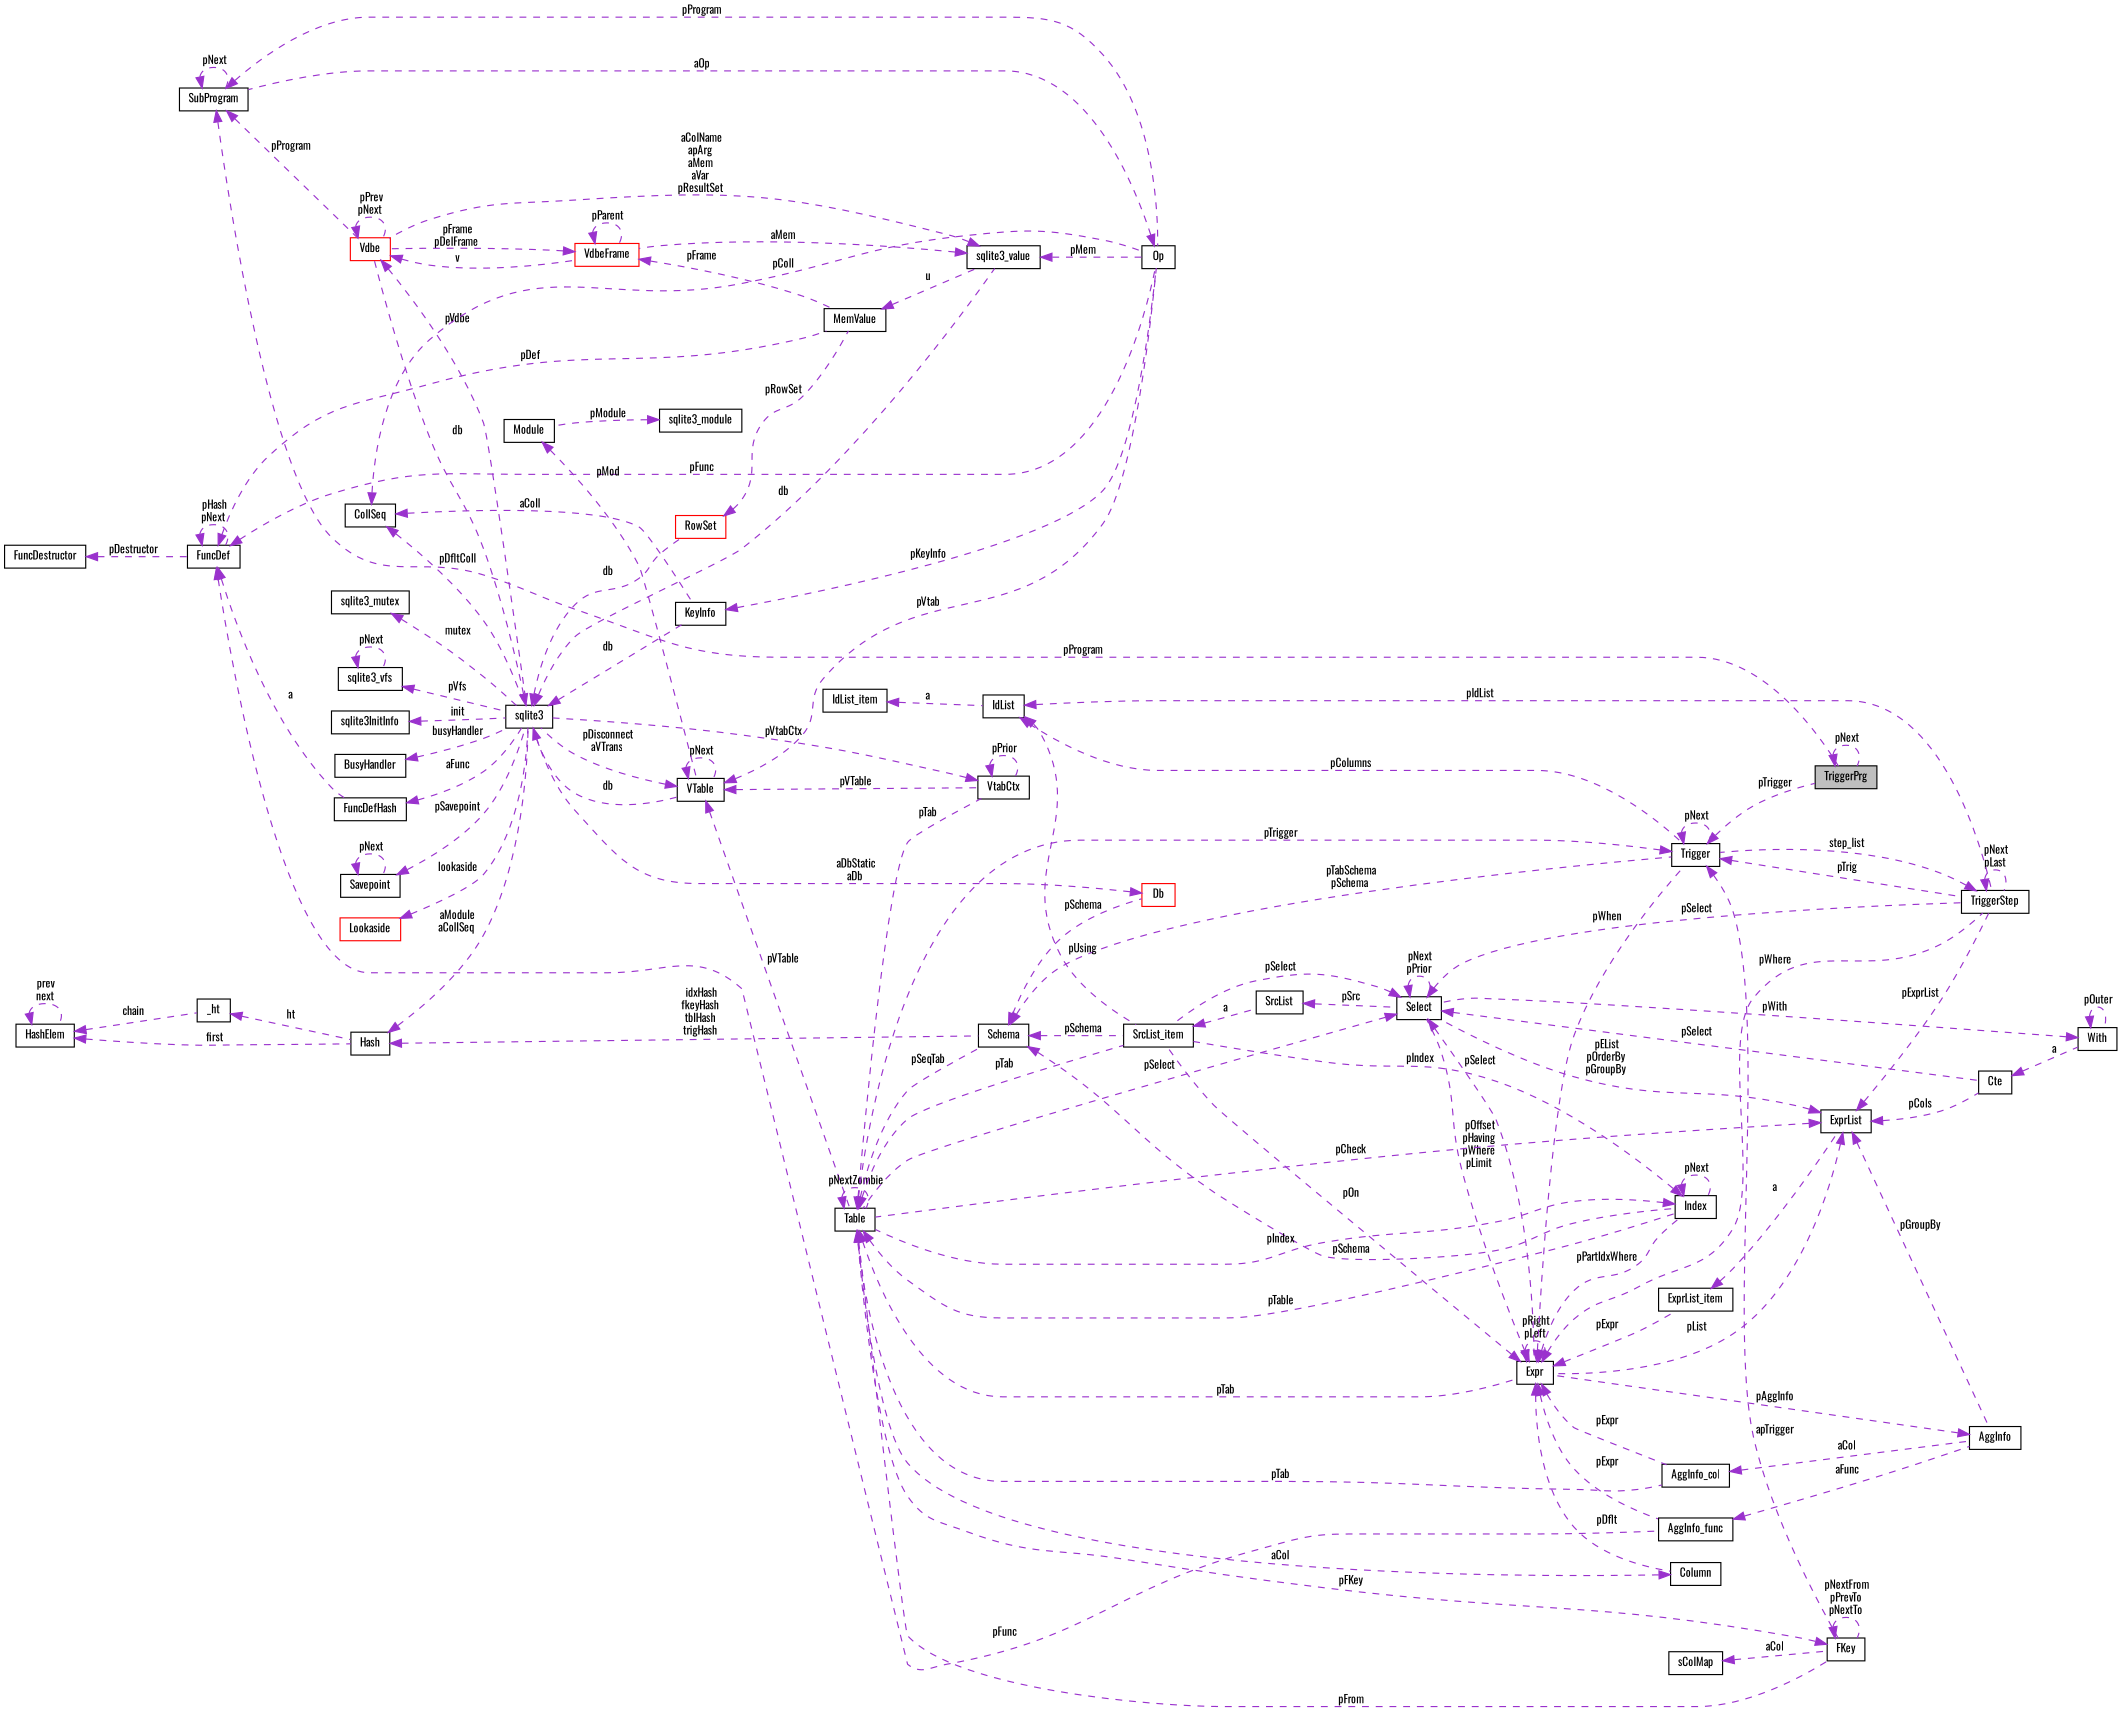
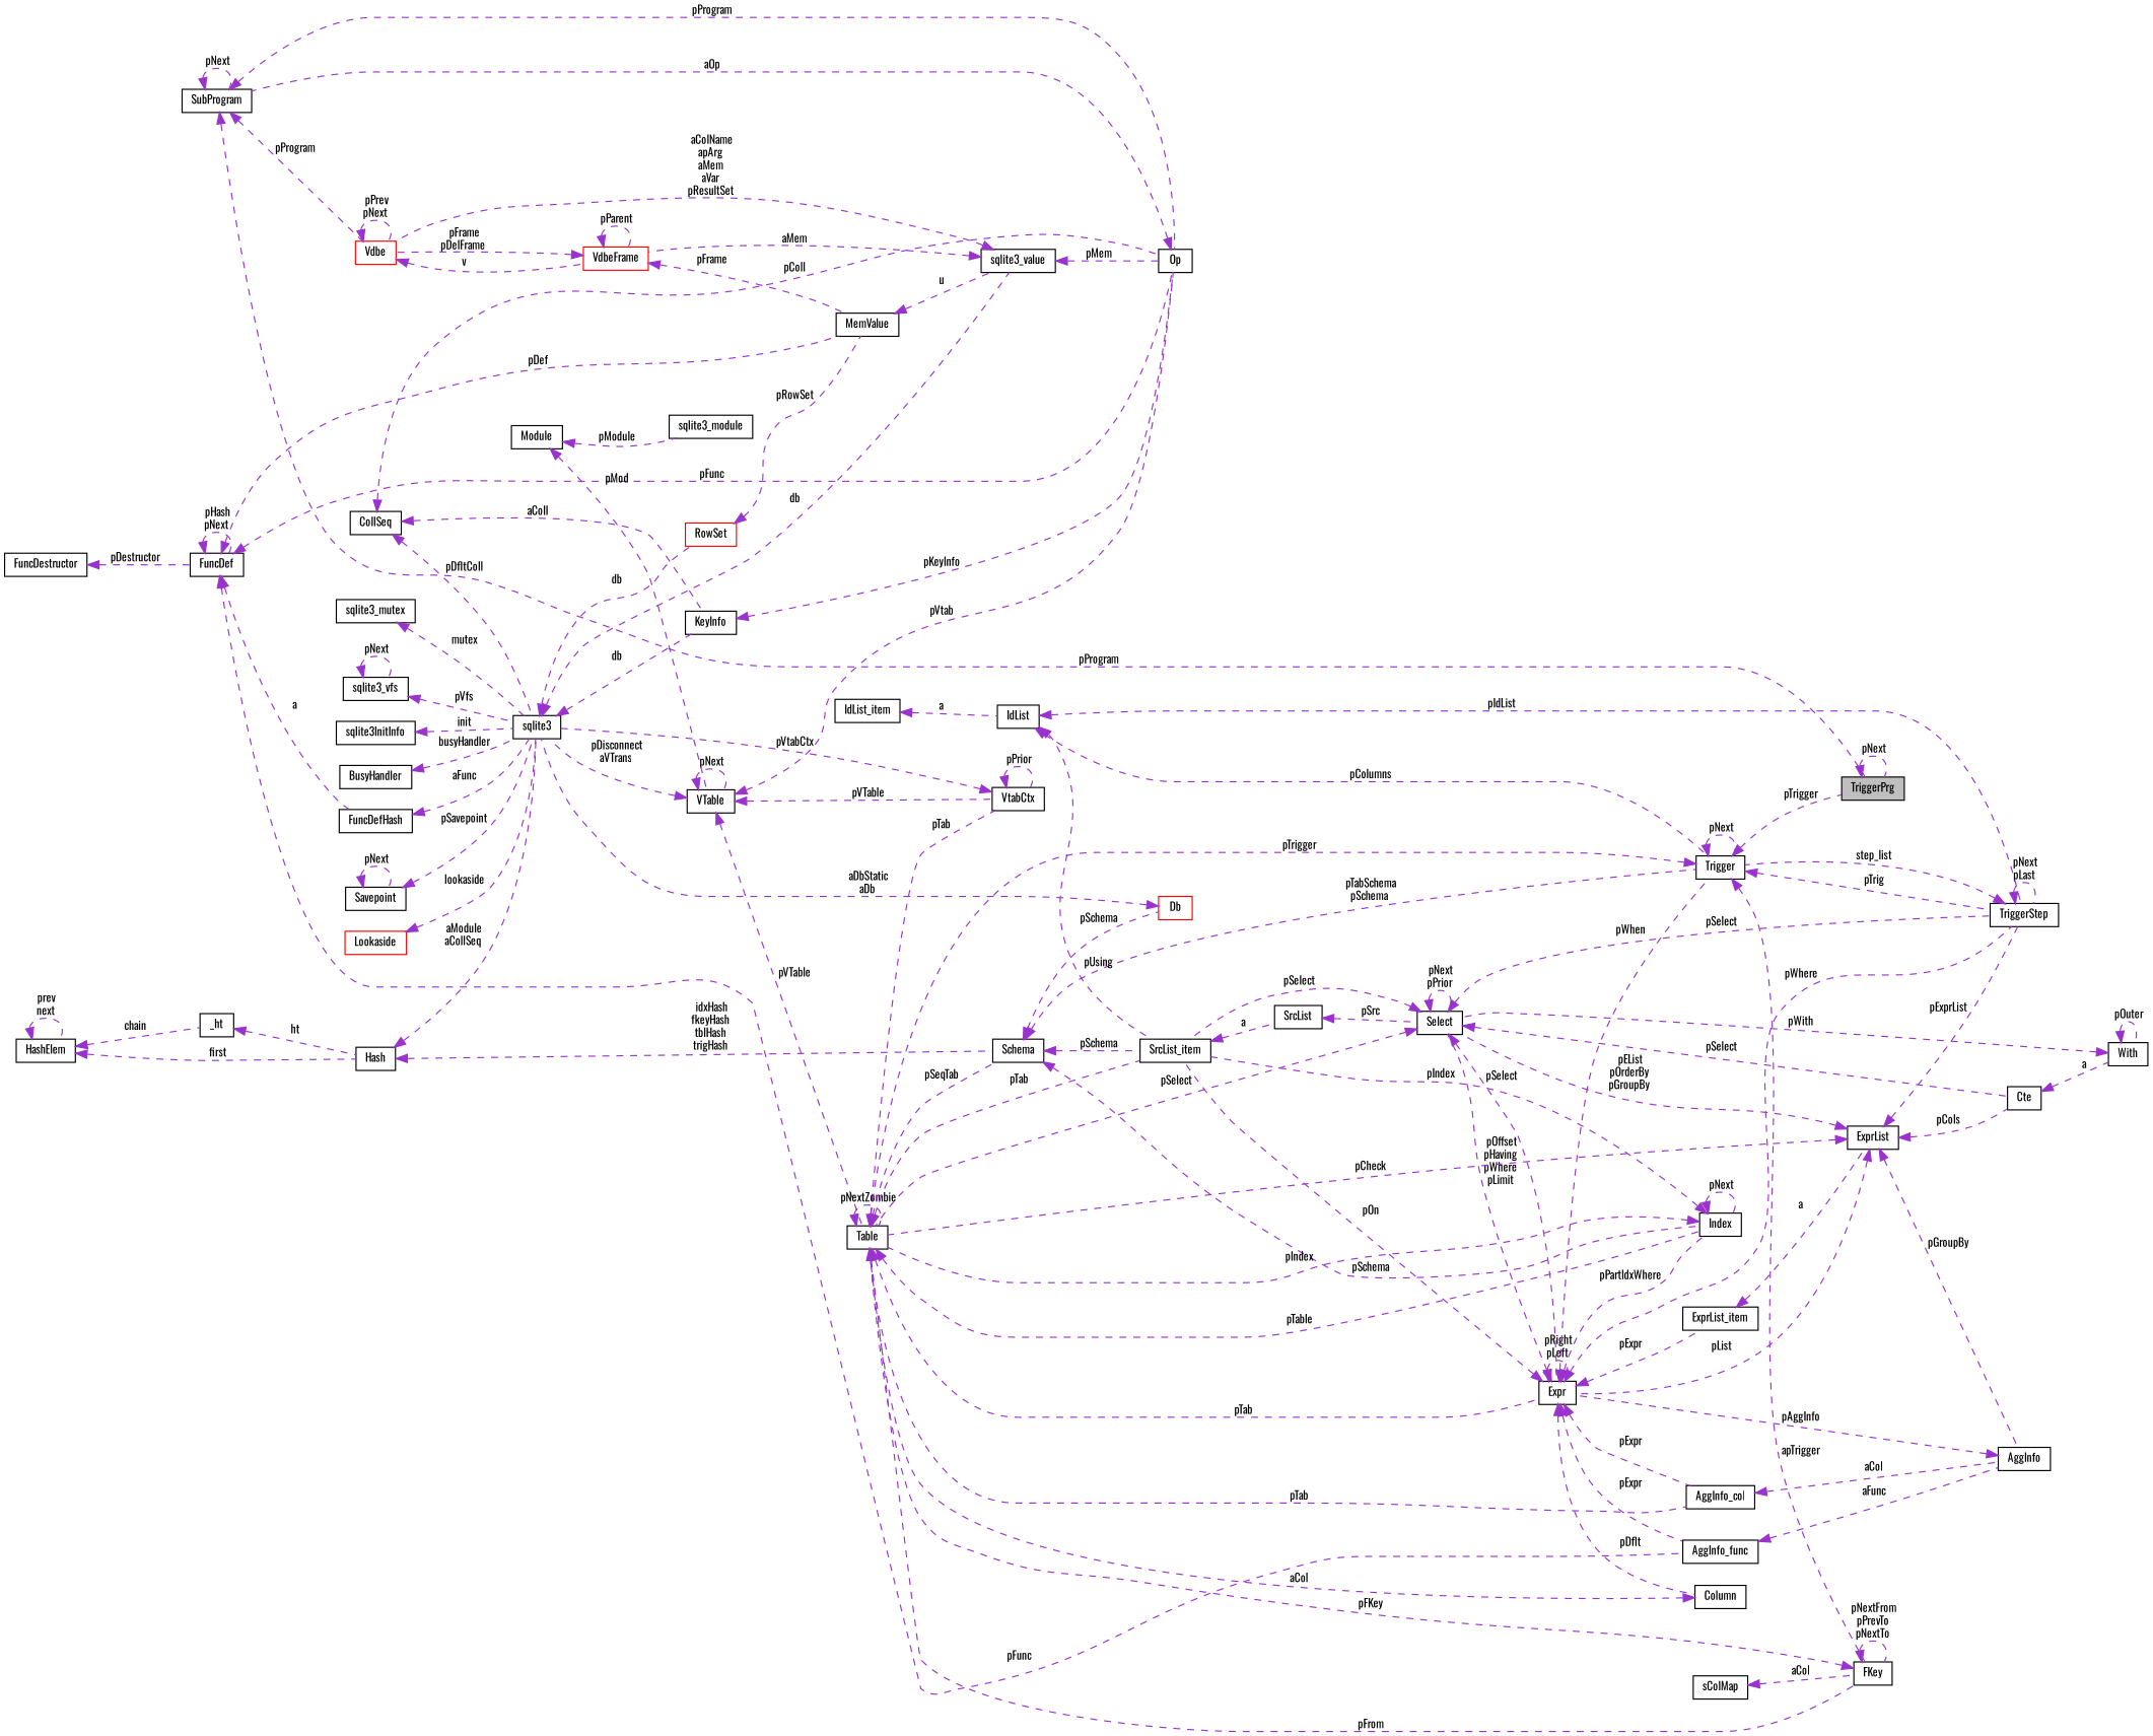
  digraph {
    fontname=Oswald
    rankdir=LR
    node [color=black fillcolor=white fontname=Oswald fontsize=10 shape=record style=filled]
    edge [color=darkorchid3 dir=back fontname=Oswald fontsize=10 labelfontname=Helvetica labelfontsize=10 style=dashed]
    n1 [fillcolor=grey75 fontcolor=black height=0.2 label=TriggerPrg width=0.4]
    n2 [height=0.2 label=SubProgram width=0.4]
    n3 [height=0.2 label=Op width=0.4]
    n4 [color=red height=0.2 label=Vdbe width=0.4]
    n5 [color=red height=0.2 label=VdbeFrame width=0.4]
    n6 [height=0.2 label=sqlite3 width=0.4]
    n7 [height=0.2 label=sqlite3_value width=0.4]
    n8 [height=0.2 label=MemValue width=0.4]
    n9 [height=0.2 label=VTable width=0.4]
    n10 [color=red height=0.2 label=RowSet width=0.4]
    n11 [height=0.2 label=KeyInfo width=0.4]
    n12 [height=0.2 label=VtabCtx width=0.4]
    n13 [height=0.2 label=Table width=0.4]
    n14 [height=0.2 label=Savepoint width=0.4]
    n15 [height=0.2 label=FuncDefHash width=0.4]
    n16 [height=0.2 label=FuncDef width=0.4]
    n17 [height=0.2 label=AggInfo_func width=0.4]
    n18 [height=0.2 label=AggInfo width=0.4]
    n19 [height=0.2 label=FuncDestructor width=0.4]
    n20 [color=red height=0.2 label=Lookaside width=0.4]
    n21 [height=0.2 label=sqlite3_mutex width=0.4]
    n22 [height=0.2 label=sqlite3_vfs width=0.4]
    n23 [height=0.2 label=sqlite3InitInfo width=0.4]
    n24 [height=0.2 label=BusyHandler width=0.4]
    n25 [height=0.2 label=Schema width=0.4]
    n26 [height=0.2 label=Expr width=0.4]
    n27 [height=0.2 label=AggInfo_col width=0.4]
    n28 [height=0.2 label=SrcList_item width=0.4]
    n29 [height=0.2 label=Index width=0.4]
    n30 [height=0.2 label=FKey width=0.4]
    n31 [height=0.2 label=Module width=0.4]
    n32 [height=0.2 label=sqlite3_module width=0.4]
    n33 [height=0.2 label=Trigger width=0.4]
    n34 [color=red height=0.2 label=Db width=0.4]
    n35 [height=0.2 label=Column width=0.4]
    n36 [height=0.2 label=ExprList_item width=0.4]
    n37 [height=0.2 label=Select width=0.4]
    n38 [height=0.2 label=TriggerStep width=0.4]
    n39 [height=0.2 label=SrcList width=0.4]
    n40 [height=0.2 label=Hash width=0.4]
    n41 [height=0.2 label=_ht width=0.4]
    n42 [height=0.2 label=HashElem width=0.4]
    n43 [height=0.2 label=ExprList width=0.4]
    n44 [height=0.2 label=Cte width=0.4]
    n45 [height=0.2 label=With width=0.4]
    n46 [height=0.2 label=IdList width=0.4]
    n47 [height=0.2 label=IdList_item width=0.4]
    n48 [height=0.2 label=sColMap width=0.4]
    n49 [height=0.2 label=CollSeq width=0.4]
    n1 -> n1 [label=" pNext"]
    n2 -> n1 [label=" pProgram"]
    n2 -> n2 [label=" pNext"]
    n2 -> n3 [label=" pProgram"]
    n2 -> n4 [label=" pProgram"]
    n3 -> n2 [label=" aOp"]
    n4 -> n4 [label=" pPrev\npNext"]
    n4 -> n5 [label=" v"]
-   n4 -> n6 [label=" pVdbe"]
    n5 -> n4 [label=" pFrame\npDelFrame"]
    n5 -> n5 [label=" pParent"]
    n5 -> n8 [label=" pFrame"]
-   n6 -> n4 [label=" db"]
    n6 -> n7 [label=" db"]
-   n6 -> n9 [label=" db"]
    n6 -> n10 [label=" db"]
    n6 -> n11 [label=" db"]
    n7 -> n3 [label=" pMem"]
    n7 -> n4 [label=" aColName\napArg\naMem\naVar\npResultSet"]
    n7 -> n5 [label=" aMem"]
    n8 -> n7 [label=" u"]
    n9 -> n3 [label=" pVtab"]
    n9 -> n6 [label=" pDisconnect\naVTrans"]
    n9 -> n9 [label=" pNext"]
    n9 -> n12 [label=" pVTable"]
    n9 -> n13 [label=" pVTable"]
    n10 -> n8 [label=" pRowSet"]
    n11 -> n3 [label=" pKeyInfo"]
    n12 -> n6 [label=" pVtabCtx"]
    n12 -> n12 [label=" pPrior"]
    n13 -> n12 [label=" pTab"]
    n13 -> n13 [label=" pNextZombie"]
    n13 -> n25 [label=" pSeqTab"]
    n13 -> n26 [label=" pTab"]
    n13 -> n27 [label=" pTab"]
    n13 -> n28 [label=" pTab"]
    n13 -> n29 [label=" pTable"]
    n13 -> n30 [label=" pFrom"]
    n14 -> n6 [label=" pSavepoint"]
    n14 -> n14 [label=" pNext"]
    n15 -> n6 [label=" aFunc"]
    n16 -> n3 [label=" pFunc"]
    n16 -> n8 [label=" pDef"]
    n16 -> n15 [label=" a"]
    n16 -> n16 [label=" pHash\npNext"]
    n16 -> n17 [label=" pFunc"]
    n17 -> n18 [label=" aFunc"]
    n18 -> n26 [label=" pAggInfo"]
    n19 -> n16 [label=" pDestructor"]
    n20 -> n6 [label=" lookaside"]
    n21 -> n6 [label=" mutex"]
    n22 -> n6 [label=" pVfs"]
    n22 -> n22 [label=" pNext"]
    n23 -> n6 [label=" init"]
    n24 -> n6 [label=" busyHandler"]
    n25 -> n28 [label=" pSchema"]
    n25 -> n29 [label=" pSchema"]
    n25 -> n33 [label=" pTabSchema\npSchema"]
    n25 -> n34 [label=" pSchema"]
    n26 -> n17 [label=" pExpr"]
    n26 -> n26 [label=" pRight\npLeft"]
    n26 -> n27 [label=" pExpr"]
    n26 -> n28 [label=" pOn"]
    n26 -> n29 [label=" pPartIdxWhere"]
    n26 -> n33 [label=" pWhen"]
    n26 -> n35 [label=" pDflt"]
    n26 -> n36 [label=" pExpr"]
    n26 -> n37 [label=" pOffset\npHaving\npWhere\npLimit"]
    n26 -> n38 [label=" pWhere"]
    n27 -> n18 [label=" aCol"]
    n28 -> n39 [label=" a"]
    n29 -> n13 [label=" pIndex"]
    n29 -> n28 [label=" pIndex"]
    n29 -> n29 [label=" pNext"]
    n30 -> n13 [label=" pFKey"]
    n30 -> n30 [label=" pNextFrom\npPrevTo\npNextTo"]
    n31 -> n9 [label=" pMod"]
-   n32 -> n31 [label=" pModule"]
+   n31 -> n32 [label=" pModule"]
    n33 -> n1 [label=" pTrigger"]
    n33 -> n13 [label=" pTrigger"]
    n33 -> n30 [label=" apTrigger"]
    n33 -> n33 [label=" pNext"]
    n33 -> n38 [label=" pTrig"]
    n34 -> n6 [label=" aDbStatic\naDb"]
    n35 -> n13 [label=" aCol"]
    n36 -> n43 [label=" a"]
    n37 -> n13 [label=" pSelect"]
    n37 -> n26 [label=" pSelect"]
    n37 -> n28 [label=" pSelect"]
    n37 -> n37 [label=" pNext\npPrior"]
    n37 -> n38 [label=" pSelect"]
    n37 -> n44 [label=" pSelect"]
    n38 -> n33 [label=" step_list"]
    n38 -> n38 [label=" pNext\npLast"]
    n39 -> n37 [label=" pSrc"]
    n40 -> n6 [label=" aModule\naCollSeq"]
    n40 -> n25 [label=" idxHash\nfkeyHash\ntblHash\ntrigHash"]
    n41 -> n40 [label=" ht"]
    n42 -> n40 [label=" first"]
    n42 -> n41 [label=" chain"]
    n42 -> n42 [label=" prev\nnext"]
    n43 -> n13 [label=" pCheck"]
    n43 -> n18 [label=" pGroupBy"]
    n43 -> n26 [label=" pList"]
    n43 -> n37 [label=" pEList\npOrderBy\npGroupBy"]
    n43 -> n38 [label=" pExprList"]
    n43 -> n44 [label=" pCols"]
    n44 -> n45 [label=" a"]
    n45 -> n37 [label=" pWith"]
    n45 -> n45 [label=" pOuter"]
    n46 -> n28 [label=" pUsing"]
    n46 -> n33 [label=" pColumns"]
    n46 -> n38 [label=" pIdList"]
    n47 -> n46 [label=" a"]
    n48 -> n30 [label=" aCol"]
    n49 -> n3 [label=" pColl"]
    n49 -> n6 [label=" pDfltColl"]
    n49 -> n11 [label=" aColl"]
  }
